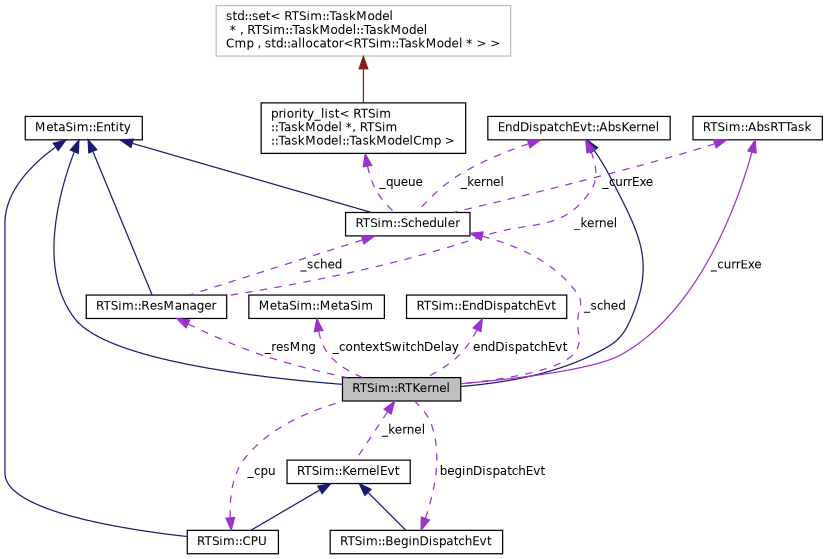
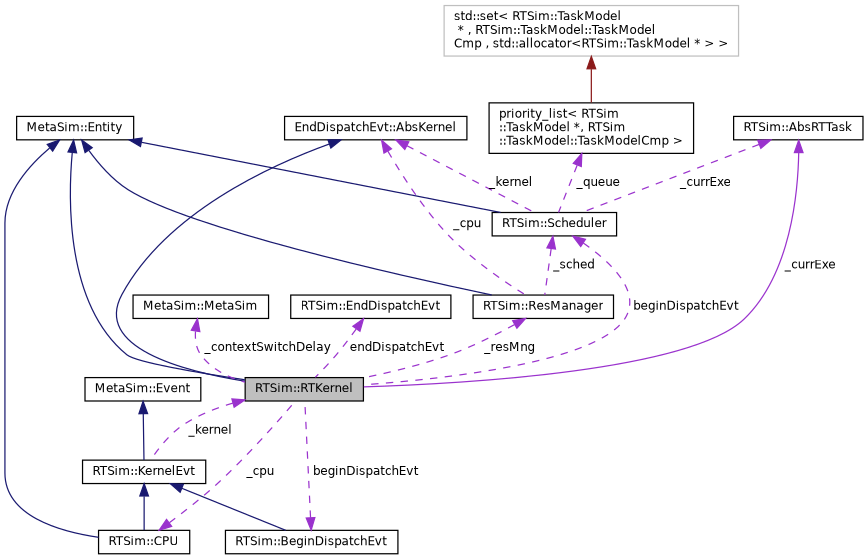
  digraph {
    rankdir=TB
    node [color=black fillcolor=white fontname=Helvetica fontsize=10 shape=record style=filled]
    edge [color=darkorchid3 dir=back fontname=Helvetica fontsize=10 labelfontname=Helvetica labelfontsize=10 style=dashed]
    n1 [fillcolor=grey75 fontcolor=black height=0.2 label="RTSim::RTKernel" width=0.4]
    n2 [height=0.2 label="RTSim::KernelEvt" width=0.4]
    n3 [height=0.2 label="RTSim::CPU" width=0.4]
    n4 [height=0.2 label="RTSim::BeginDispatchEvt" width=0.4]
    n5 [height=0.2 label="MetaSim::Entity" width=0.4]
    n6 [height=0.2 label="RTSim::ResManager" width=0.4]
    n7 [height=0.2 label="RTSim::Scheduler" width=0.4]
    n8 [height=0.2 label="EndDispatchEvt::AbsKernel" width=0.4]
    n9 [height=0.2 label="RTSim::AbsRTTask" width=0.4]
    n10 [height=0.2 label="priority_list\< RTSim\l::TaskModel *, RTSim\l::TaskModel::TaskModelCmp \>" width=0.4]
    n11 [color=grey75 height=0.2 label="std::set\< RTSim::TaskModel\l * , RTSim::TaskModel::TaskModel\lCmp , std::allocator\<RTSim::TaskModel * \>  \>" width=0.4]
    n12 [height=0.2 label="MetaSim::MetaSim" width=0.4]
    n13 [height=0.2 label="RTSim::EndDispatchEvt" width=0.4]
+   n14 [height=0.2 label="MetaSim::Event" width=0.4]
    n1 -> n2 [label=" _kernel"]
    n2 -> n3 [color=midnightblue style=solid]
    n2 -> n4 [color=midnightblue style=solid]
    n3 -> n1 [label=" _cpu"]
    n4 -> n1 [label=" beginDispatchEvt"]
    n5 -> n1 [color=midnightblue style=solid]
    n5 -> n3 [color=midnightblue style=solid]
    n5 -> n6 [color=midnightblue style=solid]
    n5 -> n7 [color=midnightblue style=solid]
    n6 -> n1 [label=" _resMng"]
-   n7 -> n1 [label=" _sched"]
+   n7 -> n1 [label=" beginDispatchEvt"]
    n7 -> n6 [label=" _sched"]
    n8 -> n1 [color=midnightblue style=solid]
-   n8 -> n6 [label=" _kernel"]
+   n8 -> n6 [label=" _cpu"]
    n8 -> n7 [label=" _kernel"]
    n9 -> n1 [label=" _currExe" style=solid]
    n9 -> n7 [label=" _currExe"]
    n10 -> n7 [label=" _queue"]
    n11 -> n10 [color=firebrick4 style=solid]
    n12 -> n1 [label=" _contextSwitchDelay"]
    n13 -> n1 [label=" endDispatchEvt"]
+   n14 -> n2 [color=midnightblue style=solid]
  }
